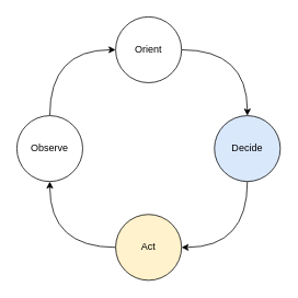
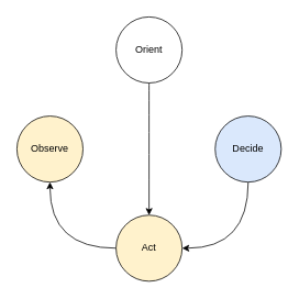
  <mxCell id="0" />
  <mxCell id="1" parent="0" />
- <mxCell id="2" style="edgeStyle=orthogonalEdgeStyle;curved=1;rounded=0;orthogonalLoop=1;jettySize=auto;html=1;entryX=0;entryY=0.5;entryDx=0;entryDy=0;exitX=0.5;exitY=0;exitDx=0;exitDy=0;" edge="1" parent="1" source="3" target="5"><mxGeometry relative="1" as="geometry" /></mxCell>
- <mxCell id="3" value="Observe" style="ellipse;whiteSpace=wrap;html=1;aspect=fixed;" vertex="1" parent="1"><mxGeometry x="20" y="140" width="80" height="80" as="geometry" /></mxCell>
- <mxCell id="4" style="edgeStyle=orthogonalEdgeStyle;curved=1;rounded=0;orthogonalLoop=1;jettySize=auto;html=1;" edge="1" parent="1" source="5" target="9"><mxGeometry relative="1" as="geometry" /></mxCell>
+ <mxCell id="3" value="Observe" style="ellipse;whiteSpace=wrap;html=1;aspect=fixed;fillColor=#fff2cc;" vertex="1" parent="1"><mxGeometry x="20" y="140" width="80" height="80" as="geometry" /></mxCell>
+ <mxCell id="4" style="edgeStyle=orthogonalEdgeStyle;curved=1;rounded=0;orthogonalLoop=1;jettySize=auto;html=1;" edge="1" parent="1" source="5" target="7"><mxGeometry relative="1" as="geometry" /></mxCell>
  <mxCell id="5" value="Orient" style="ellipse;whiteSpace=wrap;html=1;aspect=fixed;" vertex="1" parent="1"><mxGeometry x="140" y="20" width="80" height="80" as="geometry" /></mxCell>
  <mxCell id="6" style="edgeStyle=orthogonalEdgeStyle;curved=1;rounded=0;orthogonalLoop=1;jettySize=auto;html=1;entryX=0.5;entryY=1;entryDx=0;entryDy=0;" edge="1" parent="1" source="7" target="3"><mxGeometry relative="1" as="geometry"><Array as="points"><mxPoint x="60" y="300" /></Array></mxGeometry></mxCell>
  <mxCell id="7" value="Act" style="ellipse;whiteSpace=wrap;html=1;aspect=fixed;fillColor=#fff2cc;" vertex="1" parent="1"><mxGeometry x="140" y="260" width="80" height="80" as="geometry" /></mxCell>
  <mxCell id="8" style="edgeStyle=orthogonalEdgeStyle;curved=1;rounded=0;orthogonalLoop=1;jettySize=auto;html=1;entryX=1;entryY=0.5;entryDx=0;entryDy=0;exitX=0.5;exitY=1;exitDx=0;exitDy=0;" edge="1" parent="1" source="9" target="7"><mxGeometry relative="1" as="geometry" /></mxCell>
  <mxCell id="9" value="Decide" style="ellipse;whiteSpace=wrap;html=1;aspect=fixed;fillColor=#dae8fc;" vertex="1" parent="1"><mxGeometry x="260" y="140" width="80" height="80" as="geometry" /></mxCell>
